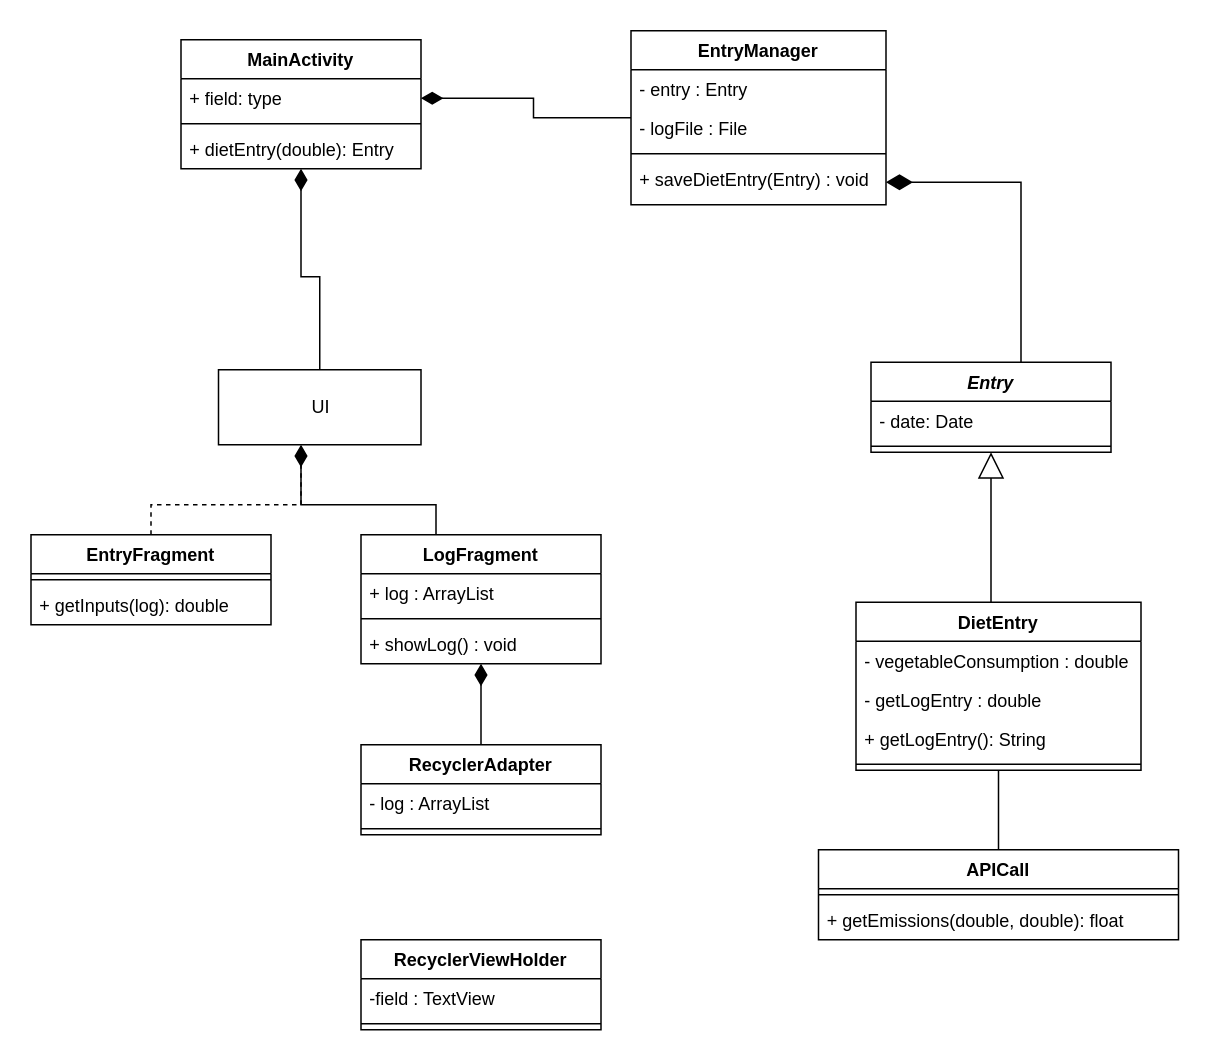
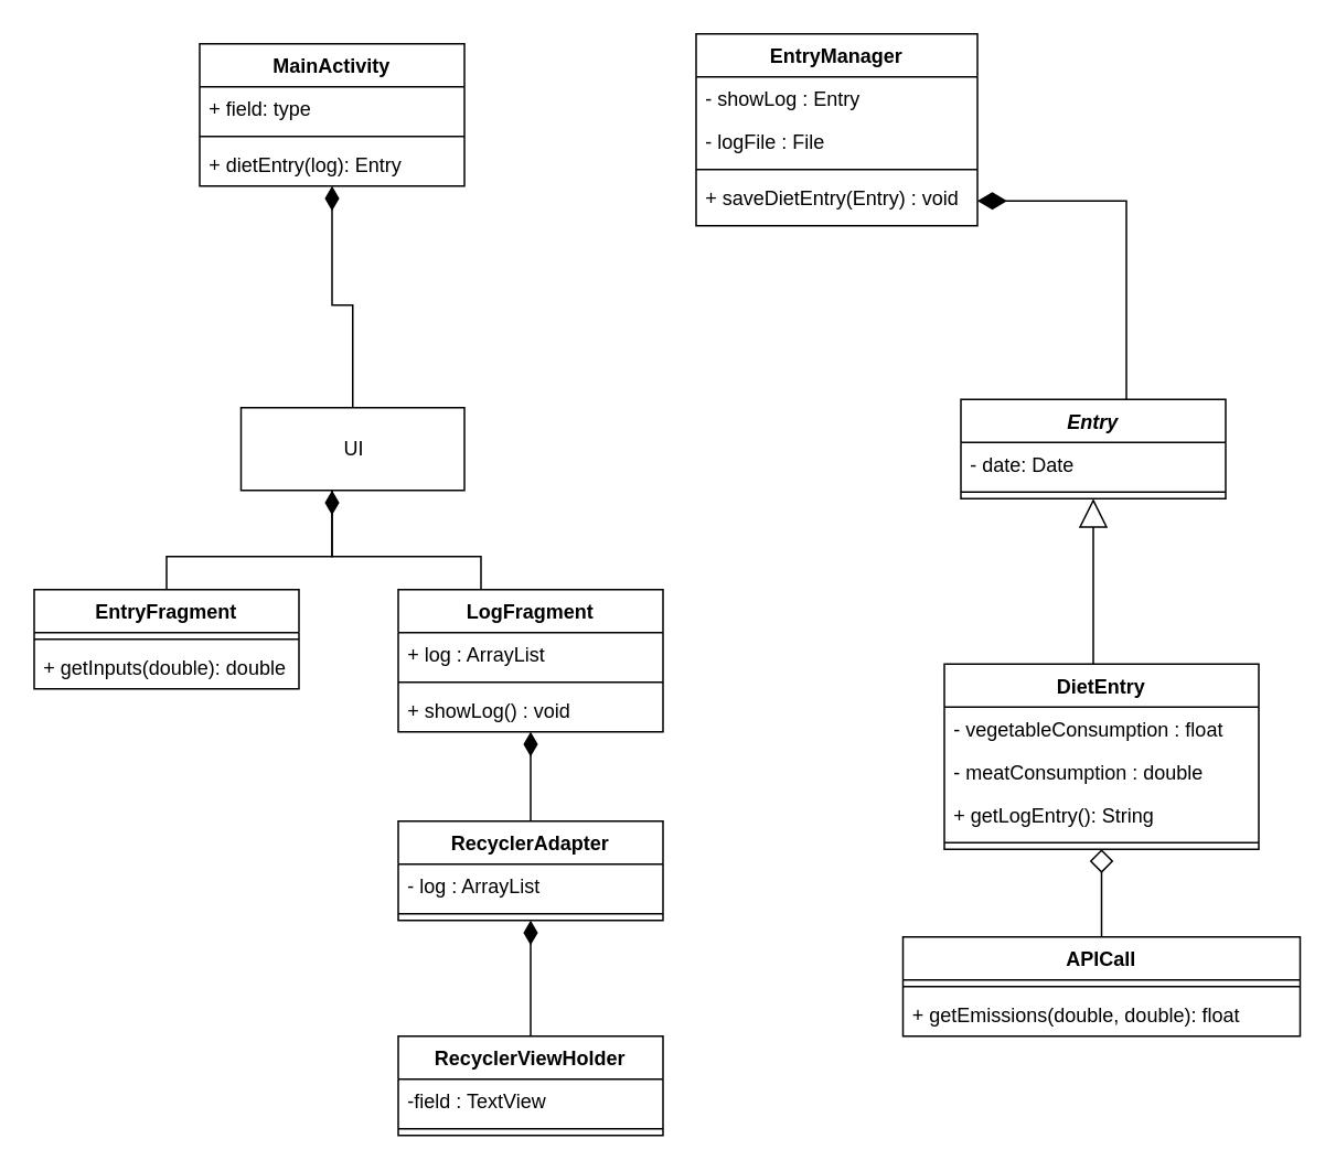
  <mxCell id="0" />
  <mxCell id="1" parent="0" />
  <mxCell id="2" style="edgeStyle=orthogonalEdgeStyle;rounded=0;orthogonalLoop=1;jettySize=auto;html=1;entryX=0.5;entryY=1;entryDx=0;entryDy=0;endArrow=block;endFill=0;endSize=15;" parent="1" source="3" target="9" edge="1"><mxGeometry relative="1" as="geometry"><Array as="points"><mxPoint x="660" y="381" /><mxPoint x="660" y="381" /></Array></mxGeometry></mxCell>
  <mxCell id="3" value="DietEntry" style="swimlane;fontStyle=1;align=center;verticalAlign=top;childLayout=stackLayout;horizontal=1;startSize=26;horizontalStack=0;resizeParent=1;resizeParentMax=0;resizeLast=0;collapsible=1;marginBottom=0;" parent="1" vertex="1"><mxGeometry x="570" y="401" width="190" height="112" as="geometry" /></mxCell>
- <mxCell id="4" value="- vegetableConsumption : double" style="text;strokeColor=none;fillColor=none;align=left;verticalAlign=top;spacingLeft=4;spacingRight=4;overflow=hidden;rotatable=0;points=[[0,0.5],[1,0.5]];portConstraint=eastwest;" parent="3" vertex="1"><mxGeometry y="26" width="190" height="26" as="geometry" /></mxCell>
- <mxCell id="5" value="- getLogEntry : double" style="text;strokeColor=none;fillColor=none;align=left;verticalAlign=top;spacingLeft=4;spacingRight=4;overflow=hidden;rotatable=0;points=[[0,0.5],[1,0.5]];portConstraint=eastwest;" parent="3" vertex="1"><mxGeometry y="52" width="190" height="26" as="geometry" /></mxCell>
+ <mxCell id="4" value="- vegetableConsumption : float" style="text;strokeColor=none;fillColor=none;align=left;verticalAlign=top;spacingLeft=4;spacingRight=4;overflow=hidden;rotatable=0;points=[[0,0.5],[1,0.5]];portConstraint=eastwest;" parent="3" vertex="1"><mxGeometry y="26" width="190" height="26" as="geometry" /></mxCell>
+ <mxCell id="5" value="- meatConsumption : double" style="text;strokeColor=none;fillColor=none;align=left;verticalAlign=top;spacingLeft=4;spacingRight=4;overflow=hidden;rotatable=0;points=[[0,0.5],[1,0.5]];portConstraint=eastwest;" parent="3" vertex="1"><mxGeometry y="52" width="190" height="26" as="geometry" /></mxCell>
  <mxCell id="6" value="+ getLogEntry(): String" style="text;strokeColor=none;fillColor=none;align=left;verticalAlign=top;spacingLeft=4;spacingRight=4;overflow=hidden;rotatable=0;points=[[0,0.5],[1,0.5]];portConstraint=eastwest;" vertex="1" parent="3"><mxGeometry y="78" width="190" height="26" as="geometry" /></mxCell>
  <mxCell id="7" value="" style="line;strokeWidth=1;fillColor=none;align=left;verticalAlign=middle;spacingTop=-1;spacingLeft=3;spacingRight=3;rotatable=0;labelPosition=right;points=[];portConstraint=eastwest;" parent="3" vertex="1"><mxGeometry y="104" width="190" height="8" as="geometry" /></mxCell>
  <mxCell id="8" style="edgeStyle=orthogonalEdgeStyle;rounded=0;orthogonalLoop=1;jettySize=auto;html=1;entryX=1;entryY=0.5;entryDx=0;entryDy=0;startArrow=none;startFill=0;startSize=15;endArrow=diamondThin;endFill=1;endSize=15;strokeColor=#000000;strokeWidth=1;" parent="1" source="9" target="16" edge="1"><mxGeometry relative="1" as="geometry"><Array as="points"><mxPoint x="680" y="176" /><mxPoint x="680" y="120" /></Array></mxGeometry></mxCell>
  <mxCell id="9" value="Entry&#10;" style="swimlane;fontStyle=3;align=center;verticalAlign=top;childLayout=stackLayout;horizontal=1;startSize=26;horizontalStack=0;resizeParent=1;resizeParentMax=0;resizeLast=0;collapsible=1;marginBottom=0;" parent="1" vertex="1"><mxGeometry x="580" y="241" width="160" height="60" as="geometry" /></mxCell>
  <mxCell id="10" value="- date: Date" style="text;strokeColor=none;fillColor=none;align=left;verticalAlign=top;spacingLeft=4;spacingRight=4;overflow=hidden;rotatable=0;points=[[0,0.5],[1,0.5]];portConstraint=eastwest;" parent="9" vertex="1"><mxGeometry y="26" width="160" height="26" as="geometry" /></mxCell>
  <mxCell id="11" value="" style="line;strokeWidth=1;fillColor=none;align=left;verticalAlign=middle;spacingTop=-1;spacingLeft=3;spacingRight=3;rotatable=0;labelPosition=right;points=[];portConstraint=eastwest;" parent="9" vertex="1"><mxGeometry y="52" width="160" height="8" as="geometry" /></mxCell>
  <mxCell id="12" value="EntryManager" style="swimlane;fontStyle=1;align=center;verticalAlign=top;childLayout=stackLayout;horizontal=1;startSize=26;horizontalStack=0;resizeParent=1;resizeParentMax=0;resizeLast=0;collapsible=1;marginBottom=0;" parent="1" vertex="1"><mxGeometry x="420" y="20" width="170" height="116" as="geometry" /></mxCell>
- <mxCell id="13" value="- entry : Entry" style="text;strokeColor=none;fillColor=none;align=left;verticalAlign=top;spacingLeft=4;spacingRight=4;overflow=hidden;rotatable=0;points=[[0,0.5],[1,0.5]];portConstraint=eastwest;" parent="12" vertex="1"><mxGeometry y="26" width="170" height="26" as="geometry" /></mxCell>
+ <mxCell id="13" value="- showLog : Entry" style="text;strokeColor=none;fillColor=none;align=left;verticalAlign=top;spacingLeft=4;spacingRight=4;overflow=hidden;rotatable=0;points=[[0,0.5],[1,0.5]];portConstraint=eastwest;" parent="12" vertex="1"><mxGeometry y="26" width="170" height="26" as="geometry" /></mxCell>
  <mxCell id="14" value="- logFile : File" style="text;strokeColor=none;fillColor=none;align=left;verticalAlign=top;spacingLeft=4;spacingRight=4;overflow=hidden;rotatable=0;points=[[0,0.5],[1,0.5]];portConstraint=eastwest;" vertex="1" parent="12"><mxGeometry y="52" width="170" height="26" as="geometry" /></mxCell>
  <mxCell id="15" value="" style="line;strokeWidth=1;fillColor=none;align=left;verticalAlign=middle;spacingTop=-1;spacingLeft=3;spacingRight=3;rotatable=0;labelPosition=right;points=[];portConstraint=eastwest;" parent="12" vertex="1"><mxGeometry y="78" width="170" height="8" as="geometry" /></mxCell>
  <mxCell id="16" value="+ saveDietEntry(Entry) : void" style="text;strokeColor=none;fillColor=none;align=left;verticalAlign=top;spacingLeft=4;spacingRight=4;overflow=hidden;rotatable=0;points=[[0,0.5],[1,0.5]];portConstraint=eastwest;" parent="12" vertex="1"><mxGeometry y="86" width="170" height="30" as="geometry" /></mxCell>
  <mxCell id="17" style="edgeStyle=orthogonalEdgeStyle;rounded=0;orthogonalLoop=1;jettySize=auto;html=1;startArrow=none;startFill=0;endArrow=diamondThin;endFill=1;startSize=12;endSize=12;" edge="1" parent="1" source="18" target="19"><mxGeometry relative="1" as="geometry" /></mxCell>
  <mxCell id="18" value="UI" style="html=1;" parent="1" vertex="1"><mxGeometry x="145" y="246" width="135" height="50" as="geometry" /></mxCell>
  <mxCell id="19" value="MainActivity" style="swimlane;fontStyle=1;align=center;verticalAlign=top;childLayout=stackLayout;horizontal=1;startSize=26;horizontalStack=0;resizeParent=1;resizeParentMax=0;resizeLast=0;collapsible=1;marginBottom=0;" vertex="1" parent="1"><mxGeometry x="120" y="26" width="160" height="86" as="geometry" /></mxCell>
  <mxCell id="20" value="+ field: type" style="text;strokeColor=none;fillColor=none;align=left;verticalAlign=top;spacingLeft=4;spacingRight=4;overflow=hidden;rotatable=0;points=[[0,0.5],[1,0.5]];portConstraint=eastwest;" vertex="1" parent="19"><mxGeometry y="26" width="160" height="26" as="geometry" /></mxCell>
  <mxCell id="21" value="" style="line;strokeWidth=1;fillColor=none;align=left;verticalAlign=middle;spacingTop=-1;spacingLeft=3;spacingRight=3;rotatable=0;labelPosition=right;points=[];portConstraint=eastwest;" vertex="1" parent="19"><mxGeometry y="52" width="160" height="8" as="geometry" /></mxCell>
- <mxCell id="22" value="+ dietEntry(double): Entry" style="text;strokeColor=none;fillColor=none;align=left;verticalAlign=top;spacingLeft=4;spacingRight=4;overflow=hidden;rotatable=0;points=[[0,0.5],[1,0.5]];portConstraint=eastwest;" vertex="1" parent="19"><mxGeometry y="60" width="160" height="26" as="geometry" /></mxCell>
- <mxCell id="23" style="edgeStyle=orthogonalEdgeStyle;rounded=0;orthogonalLoop=1;jettySize=auto;html=1;exitX=1;exitY=0.5;exitDx=0;exitDy=0;endArrow=none;endFill=0;startArrow=diamondThin;startFill=1;endSize=12;startSize=12;" edge="1" parent="1" source="20" target="12"><mxGeometry relative="1" as="geometry" /></mxCell>
- <mxCell id="24" style="edgeStyle=orthogonalEdgeStyle;rounded=0;orthogonalLoop=1;jettySize=auto;html=1;startArrow=none;startFill=0;endArrow=none;endFill=0;startSize=12;endSize=12;" edge="1" parent="1" source="25" target="3"><mxGeometry relative="1" as="geometry" /></mxCell>
+ <mxCell id="22" value="+ dietEntry(log): Entry" style="text;strokeColor=none;fillColor=none;align=left;verticalAlign=top;spacingLeft=4;spacingRight=4;overflow=hidden;rotatable=0;points=[[0,0.5],[1,0.5]];portConstraint=eastwest;" vertex="1" parent="19"><mxGeometry y="60" width="160" height="26" as="geometry" /></mxCell>
+ <mxCell id="24" style="edgeStyle=orthogonalEdgeStyle;rounded=0;orthogonalLoop=1;jettySize=auto;html=1;startArrow=none;startFill=0;endArrow=diamond;endFill=0;startSize=12;endSize=12;" edge="1" parent="1" source="25" target="3"><mxGeometry relative="1" as="geometry" /></mxCell>
  <mxCell id="25" value="APICall" style="swimlane;fontStyle=1;align=center;verticalAlign=top;childLayout=stackLayout;horizontal=1;startSize=26;horizontalStack=0;resizeParent=1;resizeParentMax=0;resizeLast=0;collapsible=1;marginBottom=0;" vertex="1" parent="1"><mxGeometry x="545" y="566" width="240" height="60" as="geometry" /></mxCell>
  <mxCell id="26" value="" style="line;strokeWidth=1;fillColor=none;align=left;verticalAlign=middle;spacingTop=-1;spacingLeft=3;spacingRight=3;rotatable=0;labelPosition=right;points=[];portConstraint=eastwest;" vertex="1" parent="25"><mxGeometry y="26" width="240" height="8" as="geometry" /></mxCell>
  <mxCell id="27" value="+ getEmissions(double, double): float" style="text;strokeColor=none;fillColor=none;align=left;verticalAlign=top;spacingLeft=4;spacingRight=4;overflow=hidden;rotatable=0;points=[[0,0.5],[1,0.5]];portConstraint=eastwest;" vertex="1" parent="25"><mxGeometry y="34" width="240" height="26" as="geometry" /></mxCell>
- <mxCell id="28" style="edgeStyle=orthogonalEdgeStyle;rounded=0;orthogonalLoop=1;jettySize=auto;html=1;startArrow=none;startFill=0;endArrow=none;endFill=0;startSize=12;endSize=12;dashed=1;" edge="1" parent="1" source="29" target="18"><mxGeometry relative="1" as="geometry"><Array as="points"><mxPoint x="100" y="336" /><mxPoint x="200" y="336" /></Array></mxGeometry></mxCell>
+ <mxCell id="28" style="edgeStyle=orthogonalEdgeStyle;rounded=0;orthogonalLoop=1;jettySize=auto;html=1;startArrow=none;startFill=0;endArrow=none;endFill=0;startSize=12;endSize=12;" edge="1" parent="1" source="29" target="18"><mxGeometry relative="1" as="geometry"><Array as="points"><mxPoint x="100" y="336" /><mxPoint x="200" y="336" /></Array></mxGeometry></mxCell>
  <mxCell id="29" value="EntryFragment" style="swimlane;fontStyle=1;align=center;verticalAlign=top;childLayout=stackLayout;horizontal=1;startSize=26;horizontalStack=0;resizeParent=1;resizeParentMax=0;resizeLast=0;collapsible=1;marginBottom=0;" vertex="1" parent="1"><mxGeometry x="20" y="356" width="160" height="60" as="geometry" /></mxCell>
  <mxCell id="30" value="" style="line;strokeWidth=1;fillColor=none;align=left;verticalAlign=middle;spacingTop=-1;spacingLeft=3;spacingRight=3;rotatable=0;labelPosition=right;points=[];portConstraint=eastwest;" vertex="1" parent="29"><mxGeometry y="26" width="160" height="8" as="geometry" /></mxCell>
- <mxCell id="31" value="+ getInputs(log): double" style="text;strokeColor=none;fillColor=none;align=left;verticalAlign=top;spacingLeft=4;spacingRight=4;overflow=hidden;rotatable=0;points=[[0,0.5],[1,0.5]];portConstraint=eastwest;" vertex="1" parent="29"><mxGeometry y="34" width="160" height="26" as="geometry" /></mxCell>
+ <mxCell id="31" value="+ getInputs(double): double" style="text;strokeColor=none;fillColor=none;align=left;verticalAlign=top;spacingLeft=4;spacingRight=4;overflow=hidden;rotatable=0;points=[[0,0.5],[1,0.5]];portConstraint=eastwest;" vertex="1" parent="29"><mxGeometry y="34" width="160" height="26" as="geometry" /></mxCell>
  <mxCell id="32" style="edgeStyle=orthogonalEdgeStyle;rounded=0;orthogonalLoop=1;jettySize=auto;html=1;startArrow=none;startFill=0;endArrow=diamondThin;endFill=1;startSize=12;endSize=12;" edge="1" parent="1" source="33" target="18"><mxGeometry relative="1" as="geometry"><Array as="points"><mxPoint x="290" y="336" /><mxPoint x="200" y="336" /></Array></mxGeometry></mxCell>
  <mxCell id="33" value="LogFragment&#10;" style="swimlane;fontStyle=1;align=center;verticalAlign=top;childLayout=stackLayout;horizontal=1;startSize=26;horizontalStack=0;resizeParent=1;resizeParentMax=0;resizeLast=0;collapsible=1;marginBottom=0;" vertex="1" parent="1"><mxGeometry x="240" y="356" width="160" height="86" as="geometry" /></mxCell>
  <mxCell id="34" value="+ log : ArrayList" style="text;strokeColor=none;fillColor=none;align=left;verticalAlign=top;spacingLeft=4;spacingRight=4;overflow=hidden;rotatable=0;points=[[0,0.5],[1,0.5]];portConstraint=eastwest;" vertex="1" parent="33"><mxGeometry y="26" width="160" height="26" as="geometry" /></mxCell>
  <mxCell id="35" value="" style="line;strokeWidth=1;fillColor=none;align=left;verticalAlign=middle;spacingTop=-1;spacingLeft=3;spacingRight=3;rotatable=0;labelPosition=right;points=[];portConstraint=eastwest;" vertex="1" parent="33"><mxGeometry y="52" width="160" height="8" as="geometry" /></mxCell>
  <mxCell id="36" value="+ showLog() : void" style="text;strokeColor=none;fillColor=none;align=left;verticalAlign=top;spacingLeft=4;spacingRight=4;overflow=hidden;rotatable=0;points=[[0,0.5],[1,0.5]];portConstraint=eastwest;" vertex="1" parent="33"><mxGeometry y="60" width="160" height="26" as="geometry" /></mxCell>
  <mxCell id="37" style="edgeStyle=orthogonalEdgeStyle;rounded=0;orthogonalLoop=1;jettySize=auto;html=1;startArrow=none;startFill=0;endArrow=diamondThin;endFill=1;startSize=12;endSize=12;" edge="1" parent="1" source="38" target="33"><mxGeometry relative="1" as="geometry" /></mxCell>
  <mxCell id="38" value="RecyclerAdapter&#10;" style="swimlane;fontStyle=1;align=center;verticalAlign=top;childLayout=stackLayout;horizontal=1;startSize=26;horizontalStack=0;resizeParent=1;resizeParentMax=0;resizeLast=0;collapsible=1;marginBottom=0;" vertex="1" parent="1"><mxGeometry x="240" y="496" width="160" height="60" as="geometry" /></mxCell>
  <mxCell id="39" value="- log : ArrayList" style="text;strokeColor=none;fillColor=none;align=left;verticalAlign=top;spacingLeft=4;spacingRight=4;overflow=hidden;rotatable=0;points=[[0,0.5],[1,0.5]];portConstraint=eastwest;" vertex="1" parent="38"><mxGeometry y="26" width="160" height="26" as="geometry" /></mxCell>
  <mxCell id="40" value="" style="line;strokeWidth=1;fillColor=none;align=left;verticalAlign=middle;spacingTop=-1;spacingLeft=3;spacingRight=3;rotatable=0;labelPosition=right;points=[];portConstraint=eastwest;" vertex="1" parent="38"><mxGeometry y="52" width="160" height="8" as="geometry" /></mxCell>
+ <mxCell id="41" style="edgeStyle=orthogonalEdgeStyle;rounded=0;orthogonalLoop=1;jettySize=auto;html=1;startArrow=none;startFill=0;endArrow=diamondThin;endFill=1;startSize=12;endSize=12;" edge="1" parent="1" source="42" target="38"><mxGeometry relative="1" as="geometry" /></mxCell>
  <mxCell id="42" value="RecyclerViewHolder" style="swimlane;fontStyle=1;align=center;verticalAlign=top;childLayout=stackLayout;horizontal=1;startSize=26;horizontalStack=0;resizeParent=1;resizeParentMax=0;resizeLast=0;collapsible=1;marginBottom=0;" vertex="1" parent="1"><mxGeometry x="240" y="626" width="160" height="60" as="geometry" /></mxCell>
  <mxCell id="43" value="-field : TextView" style="text;strokeColor=none;fillColor=none;align=left;verticalAlign=top;spacingLeft=4;spacingRight=4;overflow=hidden;rotatable=0;points=[[0,0.5],[1,0.5]];portConstraint=eastwest;" vertex="1" parent="42"><mxGeometry y="26" width="160" height="26" as="geometry" /></mxCell>
  <mxCell id="44" value="" style="line;strokeWidth=1;fillColor=none;align=left;verticalAlign=middle;spacingTop=-1;spacingLeft=3;spacingRight=3;rotatable=0;labelPosition=right;points=[];portConstraint=eastwest;" vertex="1" parent="42"><mxGeometry y="52" width="160" height="8" as="geometry" /></mxCell>
